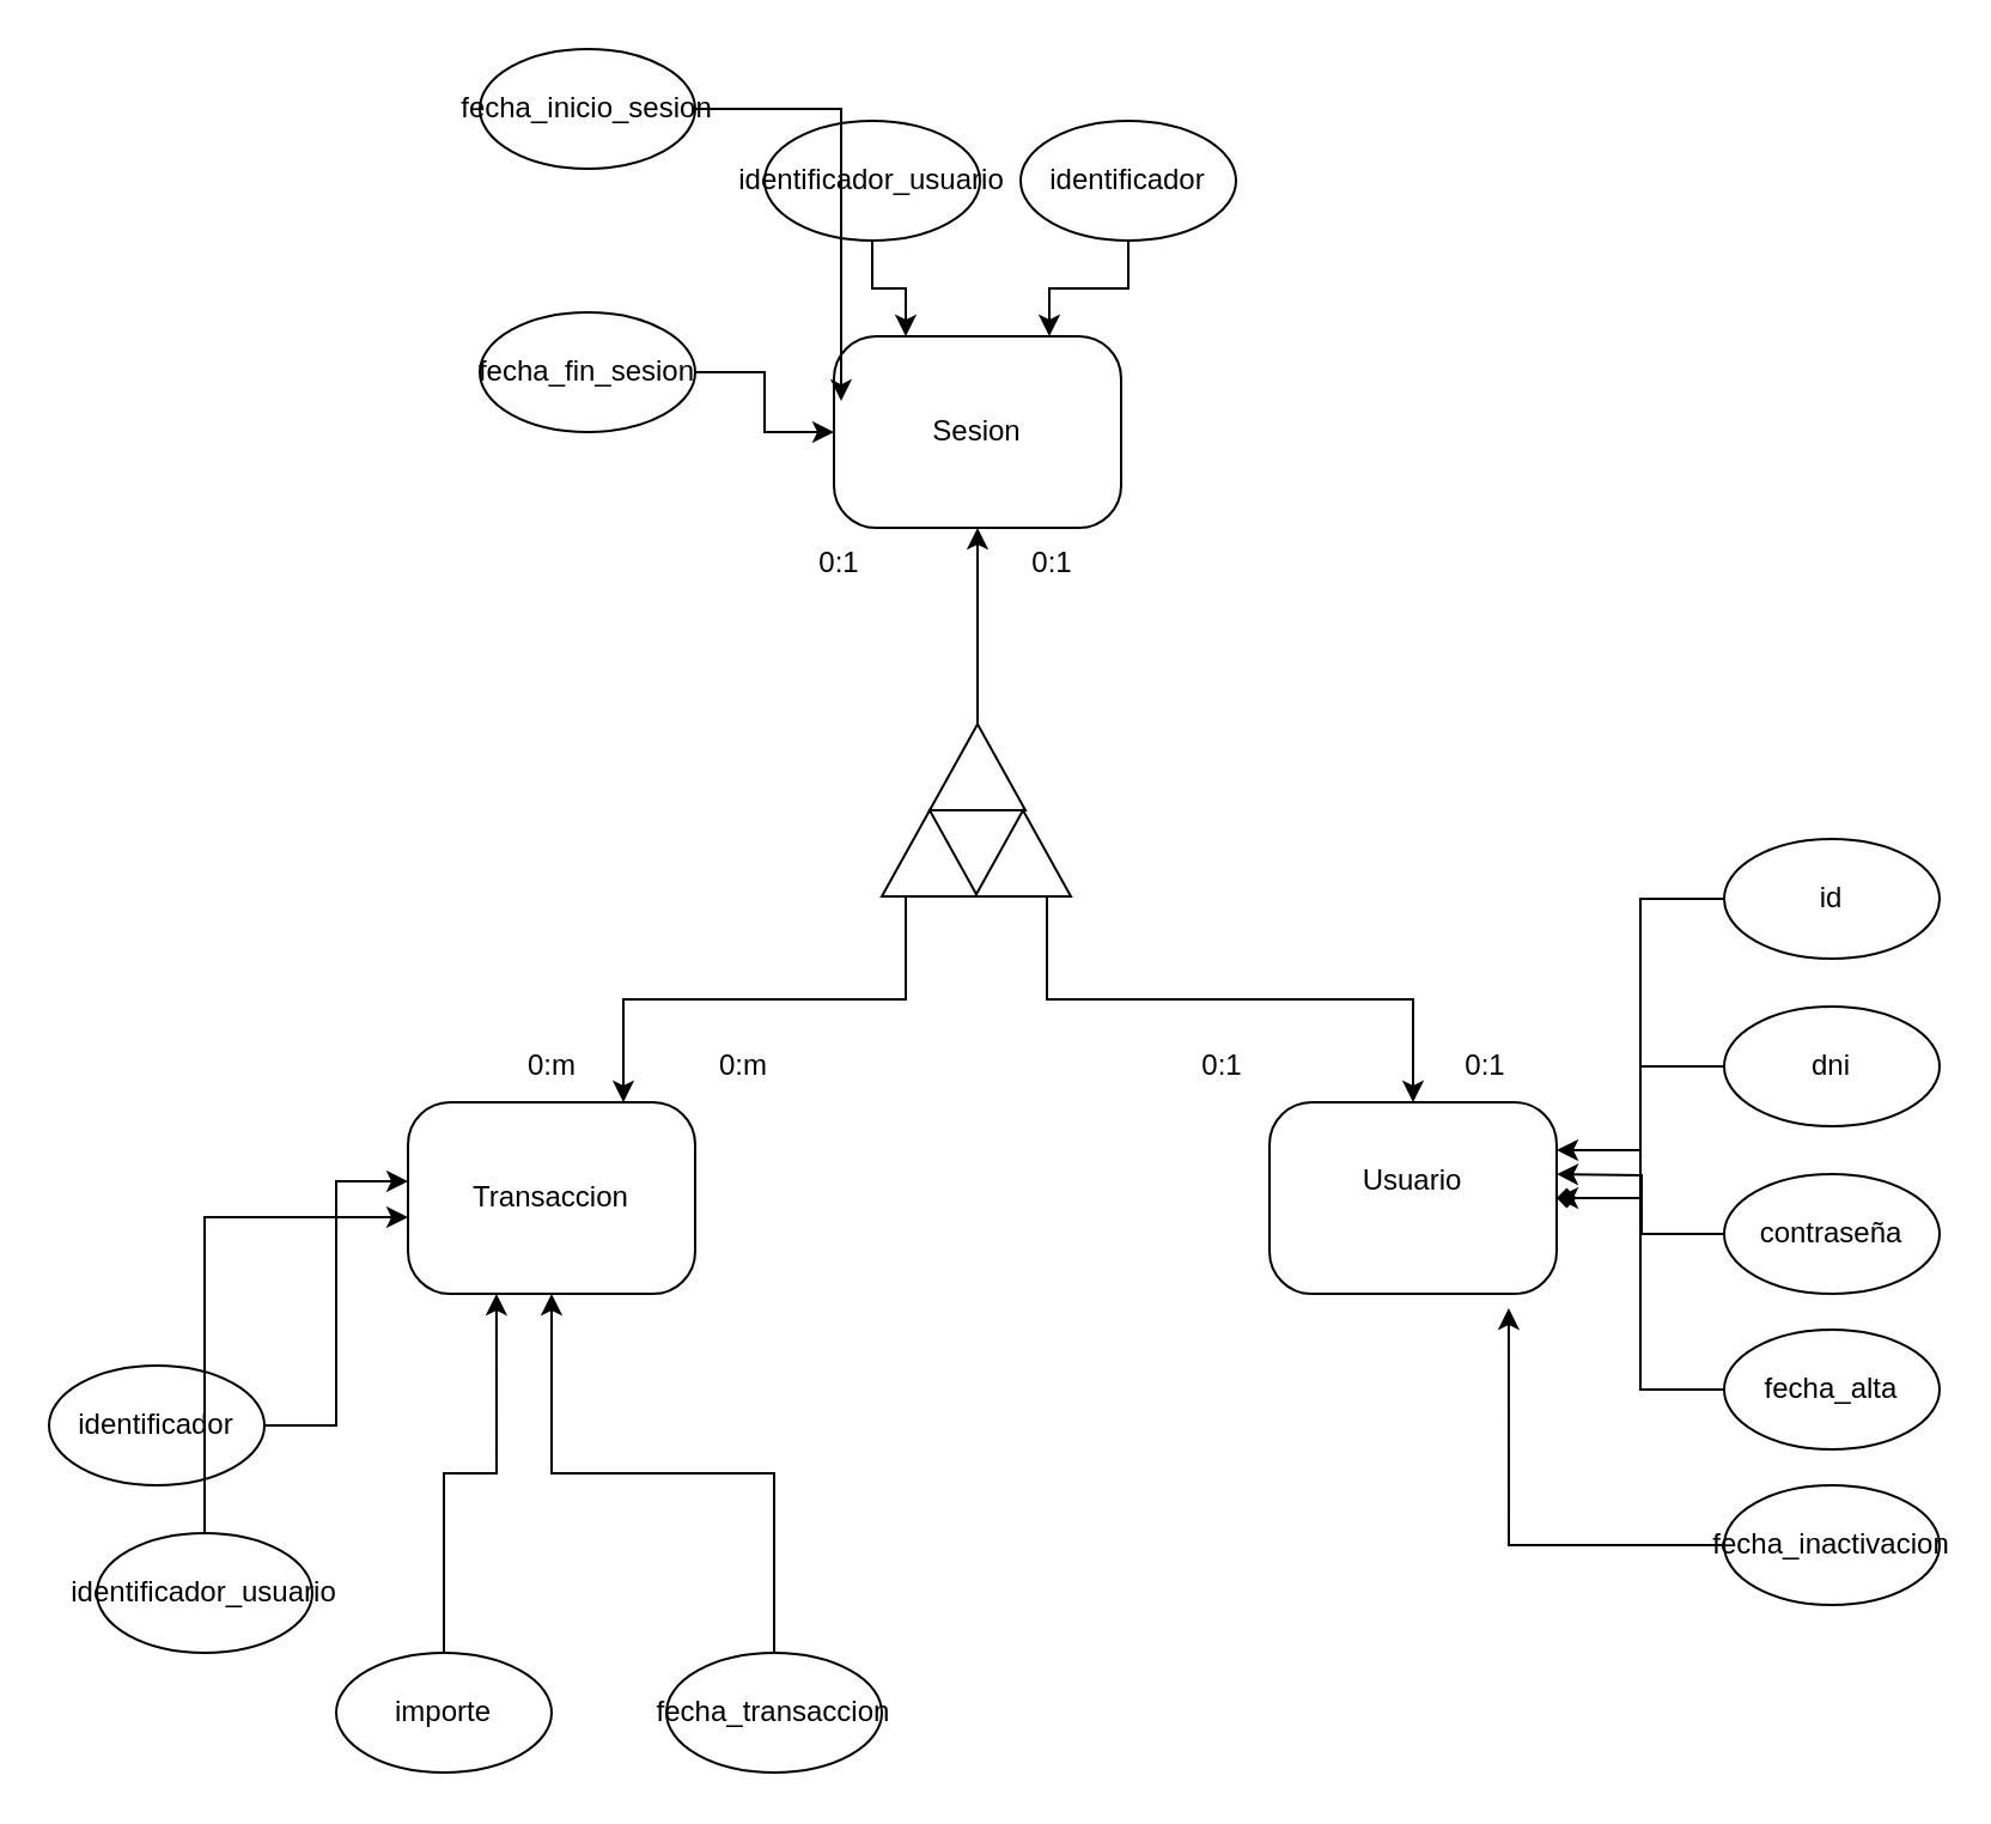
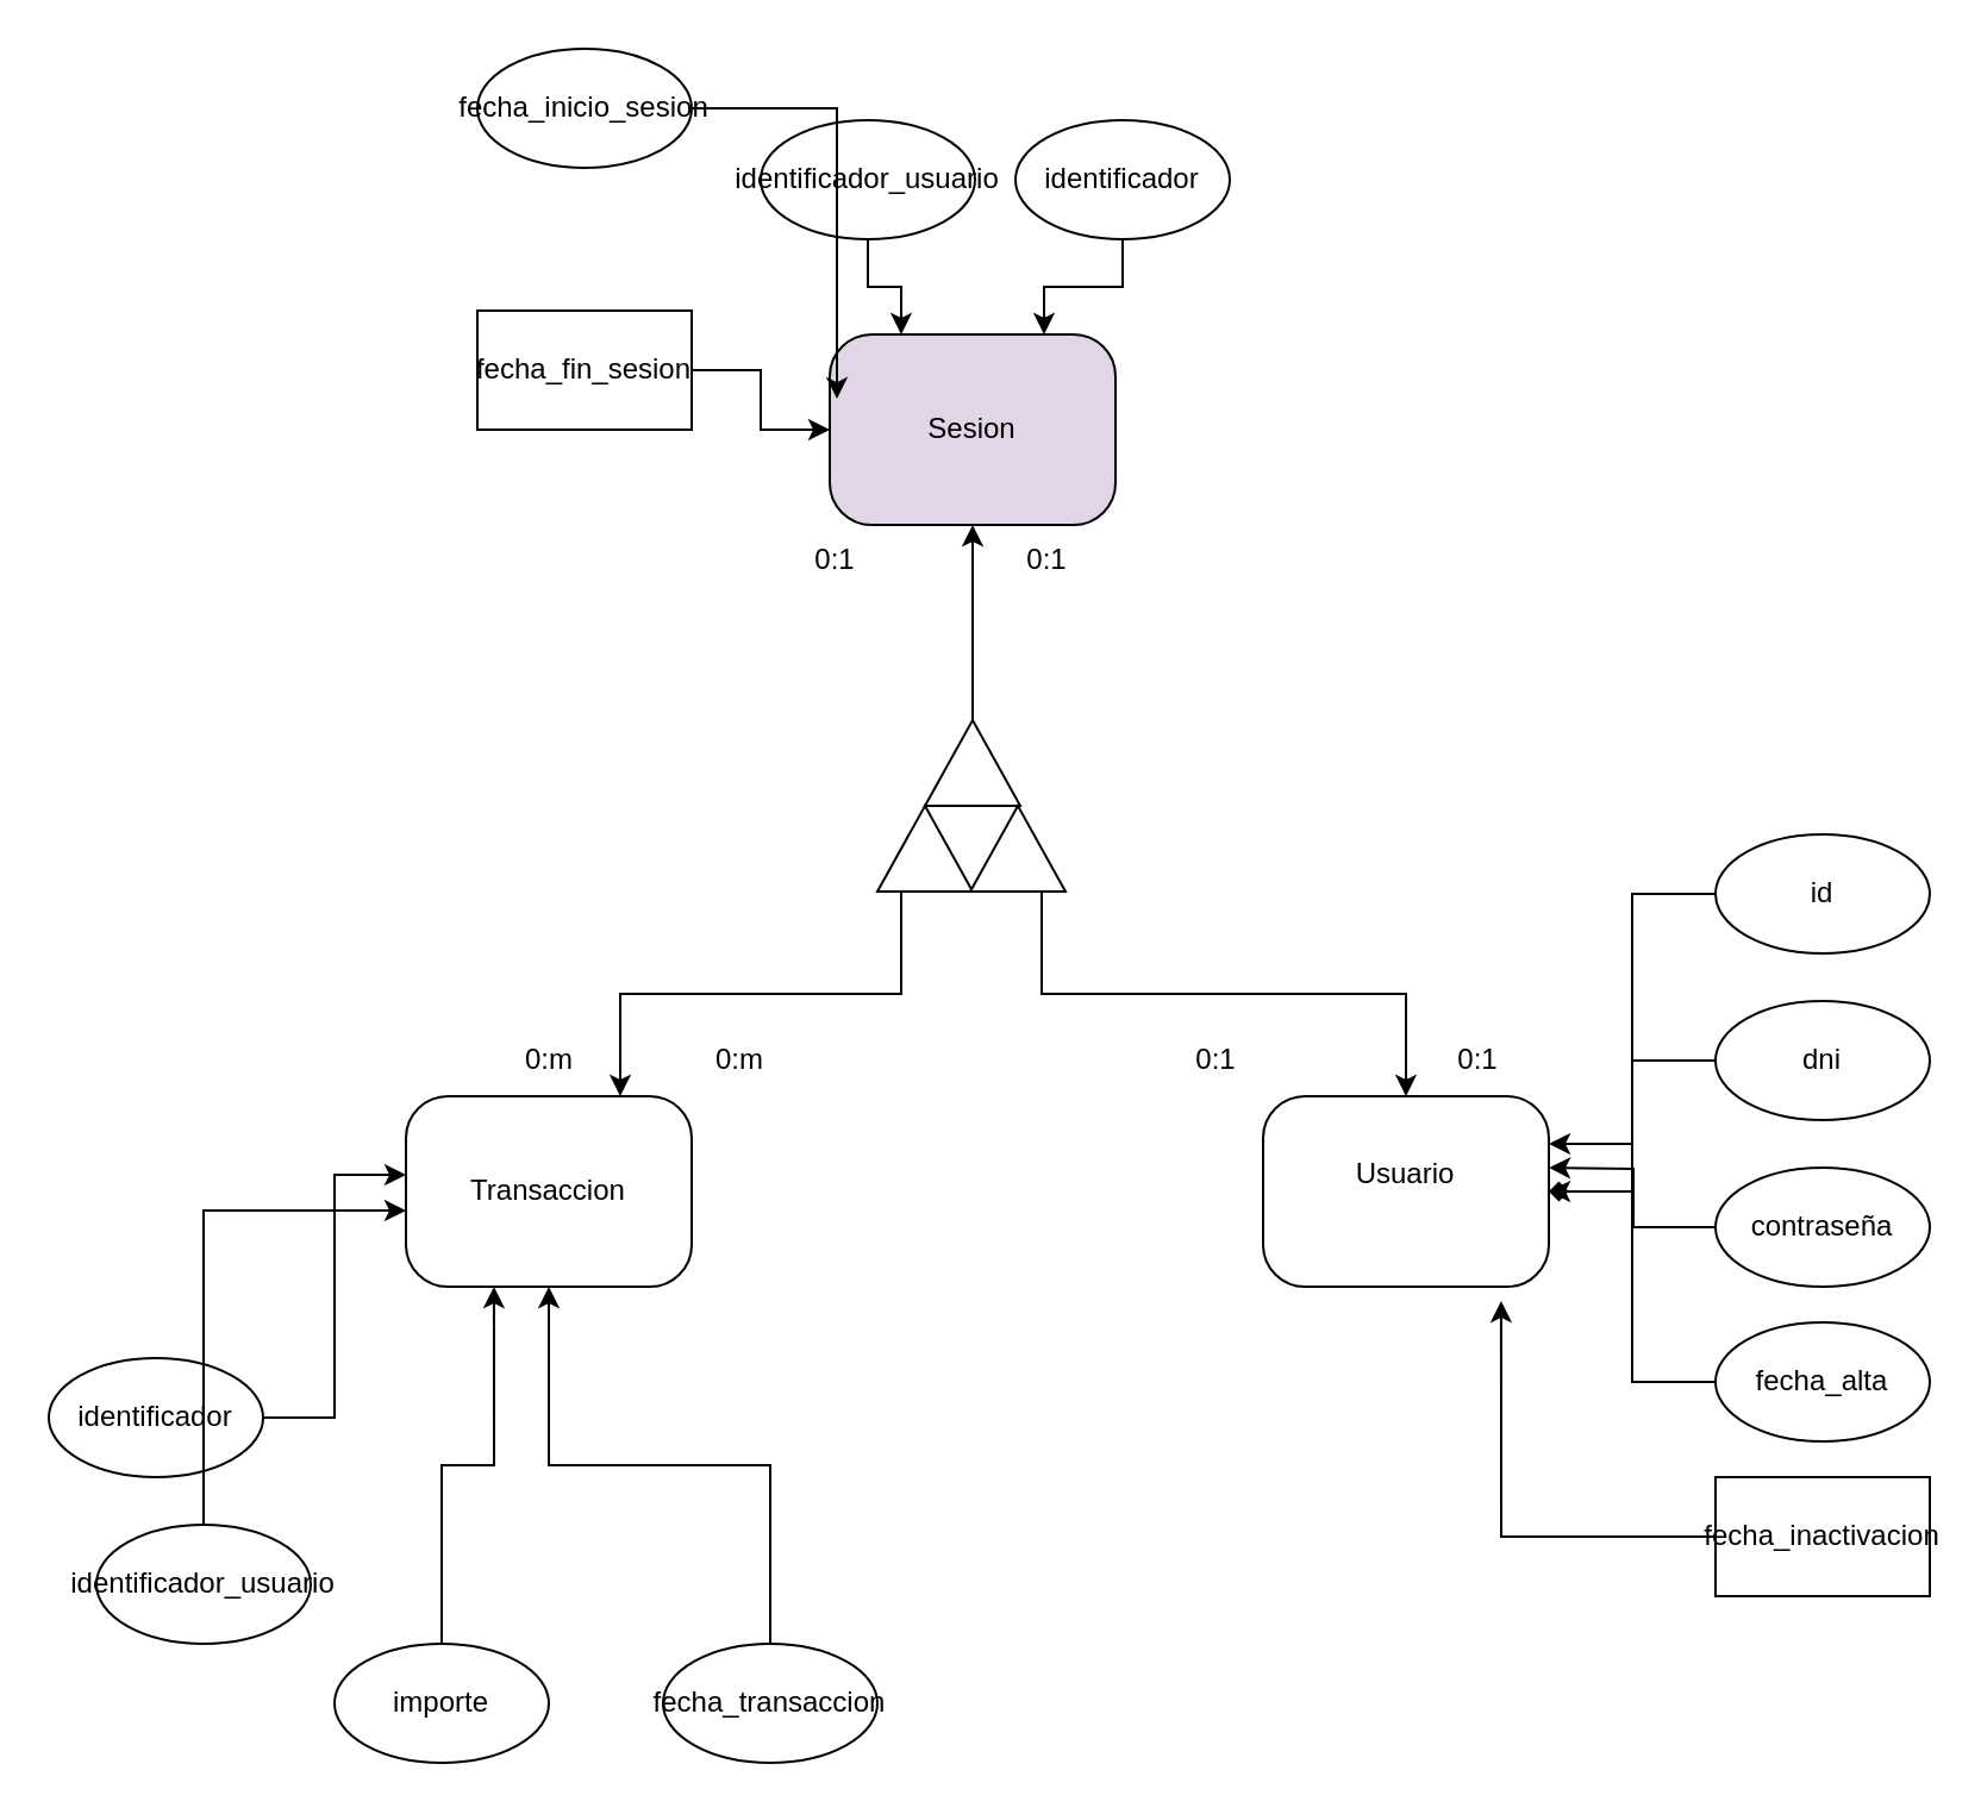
  <mxCell id="0" />
  <mxCell id="1" parent="0" />
  <mxCell id="2" value="Usuario&lt;div&gt;&lt;br&gt;&lt;/div&gt;" style="rounded=1;whiteSpace=wrap;html=1;arcSize=22;" vertex="1" parent="1"><mxGeometry x="530" y="460" width="120" height="80" as="geometry" /></mxCell>
  <mxCell id="3" value="Transaccion" style="rounded=1;whiteSpace=wrap;html=1;arcSize=22;" vertex="1" parent="1"><mxGeometry x="170" y="460" width="120" height="80" as="geometry" /></mxCell>
- <mxCell id="4" value="Sesion" style="rounded=1;whiteSpace=wrap;html=1;arcSize=22;" vertex="1" parent="1"><mxGeometry x="348" y="140" width="120" height="80" as="geometry" /></mxCell>
+ <mxCell id="4" value="Sesion" style="rounded=1;whiteSpace=wrap;html=1;arcSize=22;fillColor=#e1d5e7;" vertex="1" parent="1"><mxGeometry x="348" y="140" width="120" height="80" as="geometry" /></mxCell>
  <mxCell id="5" style="edgeStyle=orthogonalEdgeStyle;rounded=0;orthogonalLoop=1;jettySize=auto;html=1;exitX=1;exitY=0.5;exitDx=0;exitDy=0;entryX=0.5;entryY=1;entryDx=0;entryDy=0;" edge="1" parent="1" source="6" target="4"><mxGeometry relative="1" as="geometry" /></mxCell>
  <mxCell id="6" value="" style="triangle;whiteSpace=wrap;html=1;rotation=-90;" vertex="1" parent="1"><mxGeometry x="390" y="300" width="36" height="40" as="geometry" /></mxCell>
  <mxCell id="7" style="edgeStyle=orthogonalEdgeStyle;rounded=0;orthogonalLoop=1;jettySize=auto;html=1;exitX=0;exitY=0.25;exitDx=0;exitDy=0;entryX=0.75;entryY=0;entryDx=0;entryDy=0;" edge="1" parent="1" source="8" target="3"><mxGeometry relative="1" as="geometry" /></mxCell>
  <mxCell id="8" value="" style="triangle;whiteSpace=wrap;html=1;rotation=-90;" vertex="1" parent="1"><mxGeometry x="370" y="336" width="36" height="40" as="geometry" /></mxCell>
  <mxCell id="9" style="edgeStyle=orthogonalEdgeStyle;rounded=0;orthogonalLoop=1;jettySize=auto;html=1;exitX=0;exitY=0.75;exitDx=0;exitDy=0;" edge="1" parent="1" source="10" target="2"><mxGeometry relative="1" as="geometry" /></mxCell>
  <mxCell id="10" value="" style="triangle;whiteSpace=wrap;html=1;rotation=-90;" vertex="1" parent="1"><mxGeometry x="409" y="336" width="36" height="40" as="geometry" /></mxCell>
  <mxCell id="11" value="0:1" style="text;html=1;align=center;verticalAlign=middle;resizable=0;points=[];autosize=1;strokeColor=none;fillColor=none;" vertex="1" parent="1"><mxGeometry x="419" y="220" width="40" height="30" as="geometry" /></mxCell>
  <mxCell id="12" value="0:1" style="text;html=1;align=center;verticalAlign=middle;resizable=0;points=[];autosize=1;strokeColor=none;fillColor=none;" vertex="1" parent="1"><mxGeometry x="600" y="430" width="40" height="30" as="geometry" /></mxCell>
  <mxCell id="13" value="0:m&lt;span style=&quot;color: rgba(0, 0, 0, 0); font-family: monospace; font-size: 0px; text-align: start;&quot;&gt;%3CmxGraphModel%3E%3Croot%3E%3CmxCell%20id%3D%220%22%2F%3E%3CmxCell%20id%3D%221%22%20parent%3D%220%22%2F%3E%3CmxCell%20id%3D%222%22%20value%3D%220%3A1%22%20style%3D%22text%3Bhtml%3D1%3Balign%3Dcenter%3BverticalAlign%3Dmiddle%3Bresizable%3D0%3Bpoints%3D%5B%5D%3Bautosize%3D1%3BstrokeColor%3Dnone%3BfillColor%3Dnone%3B%22%20vertex%3D%221%22%20parent%3D%221%22%3E%3CmxGeometry%20x%3D%22550%22%20y%3D%22330%22%20width%3D%2240%22%20height%3D%2230%22%20as%3D%22geometry%22%2F%3E%3C%2FmxCell%3E%3C%2Froot%3E%3C%2FmxGraphModel%3E&lt;/span&gt;" style="text;html=1;align=center;verticalAlign=middle;resizable=0;points=[];autosize=1;strokeColor=none;fillColor=none;" vertex="1" parent="1"><mxGeometry x="290" y="430" width="40" height="30" as="geometry" /></mxCell>
  <mxCell id="14" value="0:1" style="text;html=1;align=center;verticalAlign=middle;resizable=0;points=[];autosize=1;strokeColor=none;fillColor=none;" vertex="1" parent="1"><mxGeometry x="490" y="430" width="40" height="30" as="geometry" /></mxCell>
  <mxCell id="15" value="0:m" style="text;html=1;align=center;verticalAlign=middle;resizable=0;points=[];autosize=1;strokeColor=none;fillColor=none;" vertex="1" parent="1"><mxGeometry x="210" y="430" width="40" height="30" as="geometry" /></mxCell>
  <mxCell id="16" value="0:1" style="text;html=1;align=center;verticalAlign=middle;resizable=0;points=[];autosize=1;strokeColor=none;fillColor=none;" vertex="1" parent="1"><mxGeometry x="330" y="220" width="40" height="30" as="geometry" /></mxCell>
  <mxCell id="17" style="edgeStyle=orthogonalEdgeStyle;rounded=0;orthogonalLoop=1;jettySize=auto;html=1;exitX=0;exitY=0.5;exitDx=0;exitDy=0;entryX=1;entryY=0.25;entryDx=0;entryDy=0;" edge="1" parent="1" source="18" target="2"><mxGeometry relative="1" as="geometry" /></mxCell>
  <mxCell id="18" value="id" style="ellipse;whiteSpace=wrap;html=1;" vertex="1" parent="1"><mxGeometry x="720" y="350" width="90" height="50" as="geometry" /></mxCell>
  <mxCell id="19" style="edgeStyle=orthogonalEdgeStyle;rounded=0;orthogonalLoop=1;jettySize=auto;html=1;exitX=0;exitY=0.5;exitDx=0;exitDy=0;entryX=1;entryY=0.5;entryDx=0;entryDy=0;" edge="1" parent="1" source="20" target="2"><mxGeometry relative="1" as="geometry" /></mxCell>
  <mxCell id="20" value="dni" style="ellipse;whiteSpace=wrap;html=1;" vertex="1" parent="1"><mxGeometry x="720" y="420" width="90" height="50" as="geometry" /></mxCell>
  <mxCell id="21" style="edgeStyle=orthogonalEdgeStyle;rounded=0;orthogonalLoop=1;jettySize=auto;html=1;" edge="1" parent="1" source="22"><mxGeometry relative="1" as="geometry"><mxPoint x="650" y="490" as="targetPoint" /></mxGeometry></mxCell>
  <mxCell id="22" value="contraseña" style="ellipse;whiteSpace=wrap;html=1;" vertex="1" parent="1"><mxGeometry x="720" y="490" width="90" height="50" as="geometry" /></mxCell>
  <mxCell id="23" style="edgeStyle=orthogonalEdgeStyle;rounded=0;orthogonalLoop=1;jettySize=auto;html=1;exitX=0;exitY=0.5;exitDx=0;exitDy=0;entryX=1;entryY=0.5;entryDx=0;entryDy=0;endArrow=diamond;" edge="1" parent="1" source="24" target="2"><mxGeometry relative="1" as="geometry" /></mxCell>
  <mxCell id="24" value="fecha_alta" style="ellipse;whiteSpace=wrap;html=1;" vertex="1" parent="1"><mxGeometry x="720" y="555" width="90" height="50" as="geometry" /></mxCell>
- <mxCell id="25" value="fecha_inactivacion" style="ellipse;whiteSpace=wrap;html=1;" vertex="1" parent="1"><mxGeometry x="720" y="620" width="90" height="50" as="geometry" /></mxCell>
+ <mxCell id="25" value="fecha_inactivacion" style="whiteSpace=wrap;html=1;rounded=0;" vertex="1" parent="1"><mxGeometry x="720" y="620" width="90" height="50" as="geometry" /></mxCell>
  <mxCell id="26" style="edgeStyle=orthogonalEdgeStyle;rounded=0;orthogonalLoop=1;jettySize=auto;html=1;entryX=0.833;entryY=1.075;entryDx=0;entryDy=0;entryPerimeter=0;" edge="1" parent="1" source="25" target="2"><mxGeometry relative="1" as="geometry" /></mxCell>
  <mxCell id="27" style="edgeStyle=orthogonalEdgeStyle;rounded=0;orthogonalLoop=1;jettySize=auto;html=1;entryX=0.5;entryY=1;entryDx=0;entryDy=0;" edge="1" parent="1" source="28" target="3"><mxGeometry relative="1" as="geometry" /></mxCell>
  <mxCell id="28" value="fecha_transaccion" style="ellipse;whiteSpace=wrap;html=1;" vertex="1" parent="1"><mxGeometry x="278" y="690" width="90" height="50" as="geometry" /></mxCell>
  <mxCell id="29" value="importe" style="ellipse;whiteSpace=wrap;html=1;" vertex="1" parent="1"><mxGeometry x="140" y="690" width="90" height="50" as="geometry" /></mxCell>
  <mxCell id="30" value="identificador_usuario" style="ellipse;whiteSpace=wrap;html=1;" vertex="1" parent="1"><mxGeometry x="40" y="640" width="90" height="50" as="geometry" /></mxCell>
  <mxCell id="31" value="identificador" style="ellipse;whiteSpace=wrap;html=1;" vertex="1" parent="1"><mxGeometry x="20" y="570" width="90" height="50" as="geometry" /></mxCell>
  <mxCell id="32" style="edgeStyle=orthogonalEdgeStyle;rounded=0;orthogonalLoop=1;jettySize=auto;html=1;entryX=0;entryY=0.413;entryDx=0;entryDy=0;entryPerimeter=0;" edge="1" parent="1" source="31" target="3"><mxGeometry relative="1" as="geometry" /></mxCell>
  <mxCell id="33" style="edgeStyle=orthogonalEdgeStyle;rounded=0;orthogonalLoop=1;jettySize=auto;html=1;exitX=0.5;exitY=0;exitDx=0;exitDy=0;entryX=0;entryY=0.6;entryDx=0;entryDy=0;entryPerimeter=0;" edge="1" parent="1" source="30" target="3"><mxGeometry relative="1" as="geometry" /></mxCell>
  <mxCell id="34" style="edgeStyle=orthogonalEdgeStyle;rounded=0;orthogonalLoop=1;jettySize=auto;html=1;exitX=0.5;exitY=0;exitDx=0;exitDy=0;entryX=0.308;entryY=1;entryDx=0;entryDy=0;entryPerimeter=0;" edge="1" parent="1" source="29" target="3"><mxGeometry relative="1" as="geometry" /></mxCell>
  <mxCell id="35" style="edgeStyle=orthogonalEdgeStyle;rounded=0;orthogonalLoop=1;jettySize=auto;html=1;entryX=0.75;entryY=0;entryDx=0;entryDy=0;" edge="1" parent="1" source="36" target="4"><mxGeometry relative="1" as="geometry" /></mxCell>
  <mxCell id="36" value="identificador" style="ellipse;whiteSpace=wrap;html=1;" vertex="1" parent="1"><mxGeometry x="426" y="50" width="90" height="50" as="geometry" /></mxCell>
  <mxCell id="37" style="edgeStyle=orthogonalEdgeStyle;rounded=0;orthogonalLoop=1;jettySize=auto;html=1;entryX=0.25;entryY=0;entryDx=0;entryDy=0;" edge="1" parent="1" source="38" target="4"><mxGeometry relative="1" as="geometry" /></mxCell>
  <mxCell id="38" value="identificador_usuario" style="ellipse;whiteSpace=wrap;html=1;" vertex="1" parent="1"><mxGeometry x="319" y="50" width="90" height="50" as="geometry" /></mxCell>
  <mxCell id="39" value="fecha_inicio_sesion" style="ellipse;whiteSpace=wrap;html=1;" vertex="1" parent="1"><mxGeometry x="200" width="90" height="50" as="geometry" y="20" /></mxCell>
  <mxCell id="40" style="edgeStyle=orthogonalEdgeStyle;rounded=0;orthogonalLoop=1;jettySize=auto;html=1;entryX=0.025;entryY=0.338;entryDx=0;entryDy=0;entryPerimeter=0;" edge="1" parent="1" source="39" target="4"><mxGeometry relative="1" as="geometry" /></mxCell>
  <mxCell id="41" style="edgeStyle=orthogonalEdgeStyle;rounded=0;orthogonalLoop=1;jettySize=auto;html=1;" edge="1" parent="1" source="42" target="4"><mxGeometry relative="1" as="geometry" /></mxCell>
- <mxCell id="42" value="fecha_fin_sesion" style="ellipse;whiteSpace=wrap;html=1;" vertex="1" parent="1"><mxGeometry x="200" y="130" width="90" height="50" as="geometry" /></mxCell>
+ <mxCell id="42" value="fecha_fin_sesion" style="whiteSpace=wrap;html=1;rounded=0;" vertex="1" parent="1"><mxGeometry x="200" y="130" width="90" height="50" as="geometry" /></mxCell>
